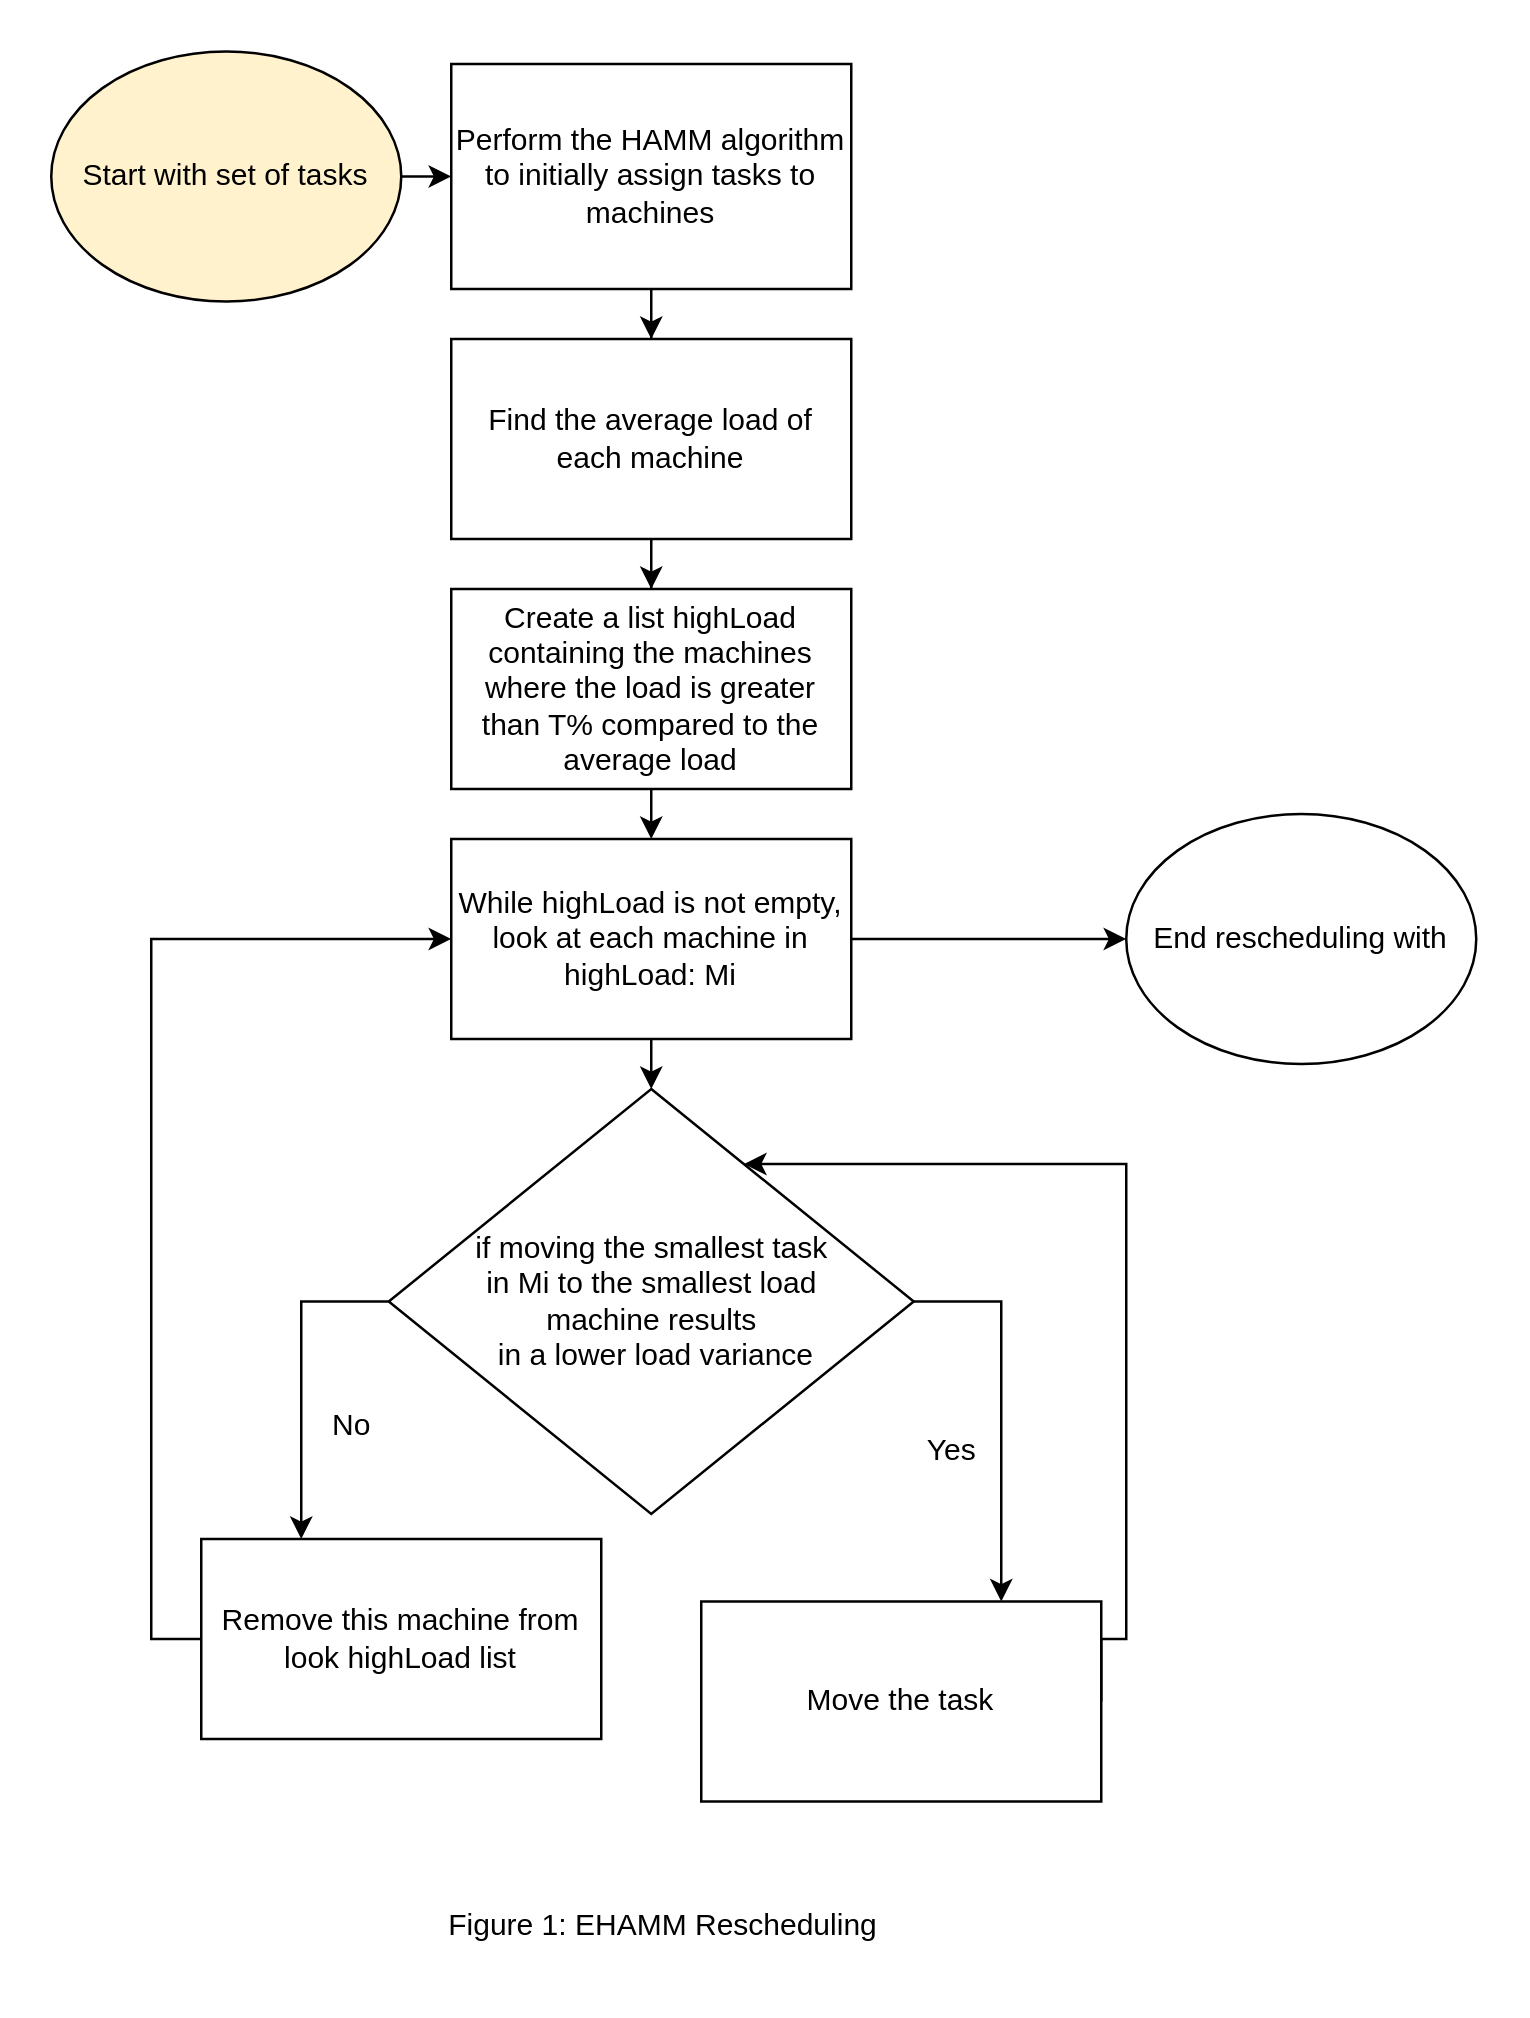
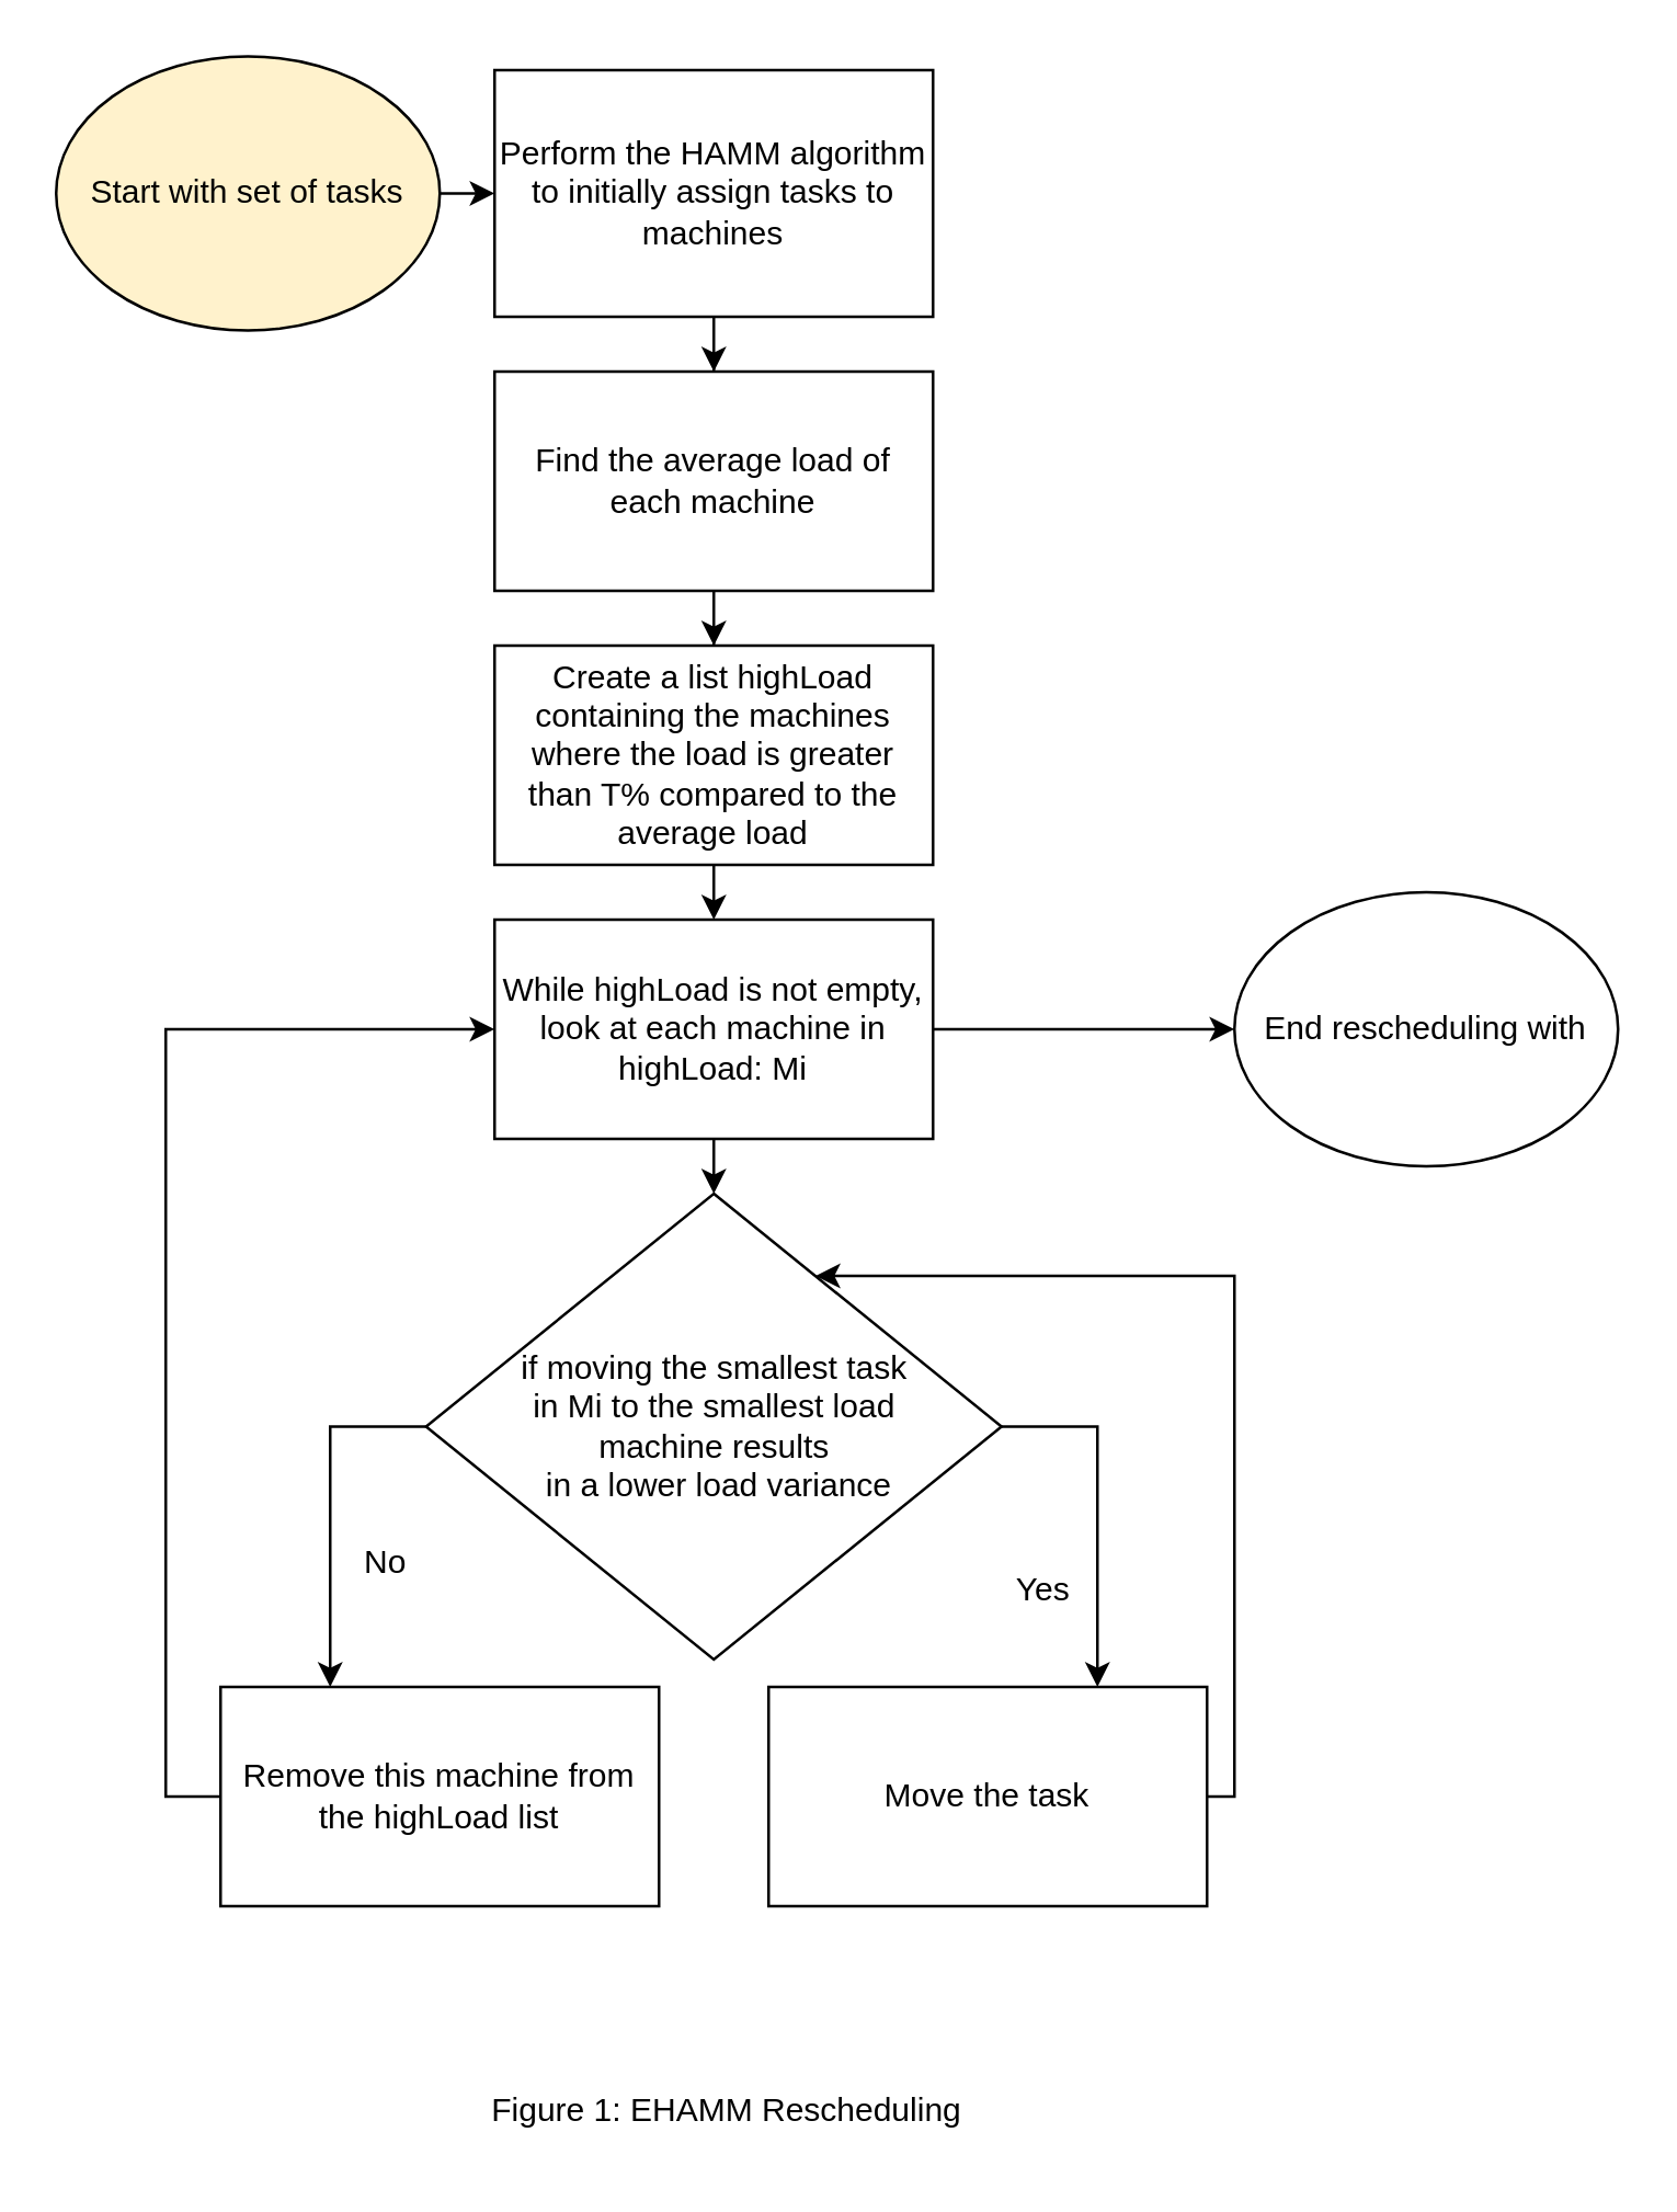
  <mxCell id="0" />
  <mxCell id="1" parent="0" />
  <mxCell id="2" style="edgeStyle=orthogonalEdgeStyle;rounded=0;orthogonalLoop=1;jettySize=auto;html=1;exitX=0.5;exitY=1;exitDx=0;exitDy=0;" edge="1" parent="1" source="3" target="7"><mxGeometry relative="1" as="geometry"><mxPoint x="260" y="225" as="targetPoint" /></mxGeometry></mxCell>
  <mxCell id="3" value="Find the average load of each machine" style="rounded=0;whiteSpace=wrap;html=1;" vertex="1" parent="1"><mxGeometry x="180" y="135" width="160" height="80" as="geometry" /></mxCell>
  <mxCell id="4" style="edgeStyle=orthogonalEdgeStyle;rounded=0;orthogonalLoop=1;jettySize=auto;html=1;exitX=0.5;exitY=1;exitDx=0;exitDy=0;" edge="1" parent="1" source="5" target="3"><mxGeometry relative="1" as="geometry" /></mxCell>
  <mxCell id="5" value="Perform the HAMM algorithm to initially assign tasks to machines" style="rounded=0;whiteSpace=wrap;html=1;" vertex="1" parent="1"><mxGeometry x="180" y="25" width="160" height="90" as="geometry" /></mxCell>
  <mxCell id="6" style="edgeStyle=orthogonalEdgeStyle;rounded=0;orthogonalLoop=1;jettySize=auto;html=1;exitX=0.5;exitY=1;exitDx=0;exitDy=0;entryX=0.5;entryY=0;entryDx=0;entryDy=0;" edge="1" parent="1" source="7" target="10"><mxGeometry relative="1" as="geometry" /></mxCell>
  <mxCell id="7" value="Create a list highLoad containing the machines where the load is greater than T% compared to the average load" style="rounded=0;whiteSpace=wrap;html=1;" vertex="1" parent="1"><mxGeometry x="180" y="235" width="160" height="80" as="geometry" /></mxCell>
  <mxCell id="8" style="edgeStyle=orthogonalEdgeStyle;rounded=0;orthogonalLoop=1;jettySize=auto;html=1;exitX=0.5;exitY=1;exitDx=0;exitDy=0;entryX=0.5;entryY=0;entryDx=0;entryDy=0;" edge="1" parent="1" source="10" target="23"><mxGeometry relative="1" as="geometry"><mxPoint x="260" y="445" as="targetPoint" /></mxGeometry></mxCell>
  <mxCell id="9" style="edgeStyle=orthogonalEdgeStyle;rounded=0;orthogonalLoop=1;jettySize=auto;html=1;exitX=1;exitY=0.5;exitDx=0;exitDy=0;entryX=0;entryY=0.5;entryDx=0;entryDy=0;" edge="1" parent="1" source="10"><mxGeometry relative="1" as="geometry"><mxPoint x="450" y="375" as="targetPoint" /></mxGeometry></mxCell>
  <mxCell id="10" value="While highLoad is not empty, look at each machine in highLoad: Mi" style="rounded=0;whiteSpace=wrap;html=1;" vertex="1" parent="1"><mxGeometry x="180" y="335" width="160" height="80" as="geometry" /></mxCell>
  <mxCell id="11" value="No" style="text;html=1;align=center;verticalAlign=middle;resizable=0;points=[];autosize=1;strokeColor=none;fillColor=none;" vertex="1" parent="1"><mxGeometry x="120" y="555" width="40" height="30" as="geometry" /></mxCell>
  <mxCell id="12" value="Yes" style="text;html=1;align=center;verticalAlign=middle;resizable=0;points=[];autosize=1;strokeColor=none;fillColor=none;" vertex="1" parent="1"><mxGeometry x="360" y="565" width="40" height="30" as="geometry" /></mxCell>
  <mxCell id="13" style="edgeStyle=orthogonalEdgeStyle;rounded=0;orthogonalLoop=1;jettySize=auto;html=1;exitX=1;exitY=0.5;exitDx=0;exitDy=0;" edge="1" parent="1" source="14" target="23"><mxGeometry relative="1" as="geometry"><mxPoint x="460" y="465" as="targetPoint" /><Array as="points"><mxPoint x="450" y="655" /><mxPoint x="450" y="465" /></Array></mxGeometry></mxCell>
- <mxCell id="14" value="Move the task" style="rounded=0;whiteSpace=wrap;html=1;" vertex="1" parent="1"><mxGeometry x="280" y="640" width="160" height="80" as="geometry" /></mxCell>
+ <mxCell id="14" value="Move the task" style="rounded=0;whiteSpace=wrap;html=1;" vertex="1" parent="1"><mxGeometry x="280" y="615" width="160" height="80" as="geometry" /></mxCell>
  <mxCell id="15" style="edgeStyle=orthogonalEdgeStyle;rounded=0;orthogonalLoop=1;jettySize=auto;html=1;exitX=0;exitY=0.5;exitDx=0;exitDy=0;entryX=0;entryY=0.5;entryDx=0;entryDy=0;" edge="1" parent="1" source="16" target="10"><mxGeometry relative="1" as="geometry"><mxPoint x="40" y="365" as="targetPoint" /></mxGeometry></mxCell>
- <mxCell id="16" value="Remove this machine from look highLoad list" style="rounded=0;whiteSpace=wrap;html=1;" vertex="1" parent="1"><mxGeometry x="80" y="615" width="160" height="80" as="geometry" /></mxCell>
+ <mxCell id="16" value="Remove this machine from the highLoad list" style="rounded=0;whiteSpace=wrap;html=1;" vertex="1" parent="1"><mxGeometry x="80" y="615" width="160" height="80" as="geometry" /></mxCell>
  <mxCell id="17" value="Figure 1: EHAMM Rescheduling" style="text;html=1;strokeColor=none;fillColor=none;align=center;verticalAlign=middle;whiteSpace=wrap;rounded=0;" vertex="1" parent="1"><mxGeometry x="170" y="755" width="190" height="30" as="geometry" /></mxCell>
  <mxCell id="18" value="End rescheduling with" style="ellipse;whiteSpace=wrap;html=1;" vertex="1" parent="1"><mxGeometry x="450" y="325" width="140" height="100" as="geometry" /></mxCell>
  <mxCell id="19" style="edgeStyle=orthogonalEdgeStyle;rounded=0;orthogonalLoop=1;jettySize=auto;html=1;exitX=1;exitY=0.5;exitDx=0;exitDy=0;entryX=0;entryY=0.5;entryDx=0;entryDy=0;" edge="1" parent="1" source="20" target="5"><mxGeometry relative="1" as="geometry" /></mxCell>
  <mxCell id="20" value="Start with set of tasks" style="ellipse;whiteSpace=wrap;html=1;fillColor=#fff2cc;" vertex="1" parent="1"><mxGeometry x="20" y="20" width="140" height="100" as="geometry" /></mxCell>
  <mxCell id="21" style="edgeStyle=orthogonalEdgeStyle;rounded=0;orthogonalLoop=1;jettySize=auto;html=1;exitX=0;exitY=0.5;exitDx=0;exitDy=0;entryX=0.25;entryY=0;entryDx=0;entryDy=0;" edge="1" parent="1" source="23" target="16"><mxGeometry relative="1" as="geometry" /></mxCell>
  <mxCell id="22" style="edgeStyle=orthogonalEdgeStyle;rounded=0;orthogonalLoop=1;jettySize=auto;html=1;exitX=1;exitY=0.5;exitDx=0;exitDy=0;entryX=0.75;entryY=0;entryDx=0;entryDy=0;" edge="1" parent="1" source="23" target="14"><mxGeometry relative="1" as="geometry" /></mxCell>
  <mxCell id="23" value="" style="rhombus;whiteSpace=wrap;html=1;direction=east;" vertex="1" parent="1"><mxGeometry x="155" y="435" width="210" height="170" as="geometry" /></mxCell>
  <mxCell id="24" value="if moving the smallest task &lt;br&gt;in Mi to the smallest load &lt;br&gt;machine results&lt;br&gt;&amp;nbsp;in a lower load variance" style="text;html=1;align=center;verticalAlign=middle;resizable=0;points=[];autosize=1;strokeColor=none;fillColor=none;" vertex="1" parent="1"><mxGeometry x="180" y="485" width="160" height="70" as="geometry" /></mxCell>
